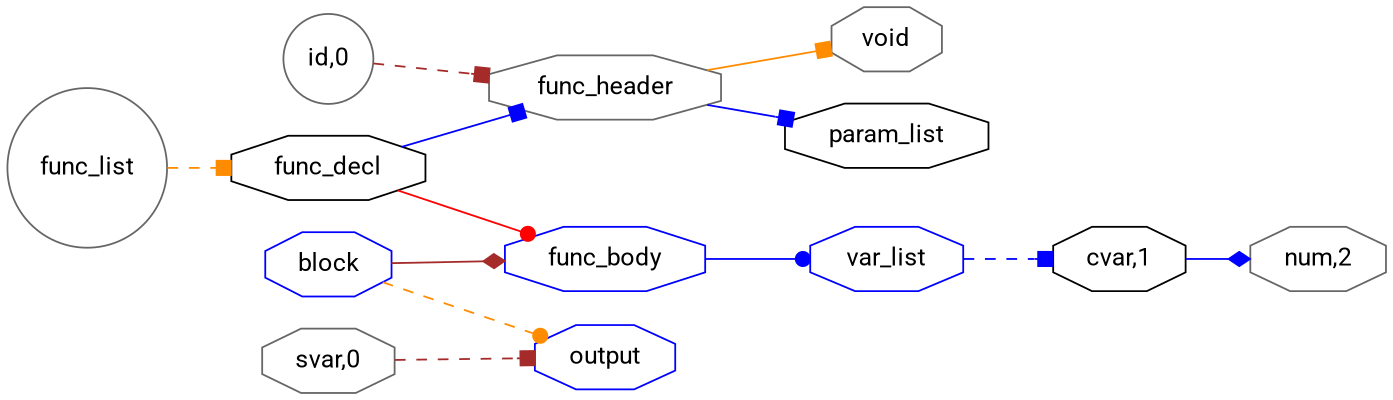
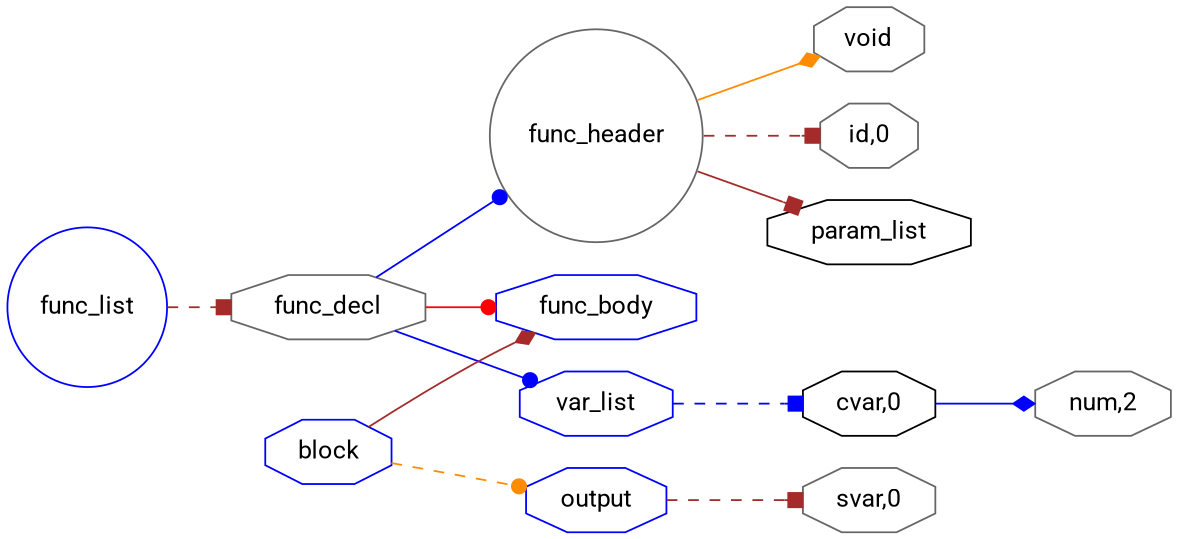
  digraph {
    fontname=Roboto
    ordering=out
    rankdir=LR
    node [color=gray40 fontname=Roboto shape=octagon]
    edge [arrowhead=box color=brown fontname=Roboto style=solid]
-   n1 [label=func_list shape=circle]
-   n2 [color=black label=func_decl]
-   n3 [label=func_header]
+   n1 [color=blue label=func_list shape=circle]
+   n2 [label=func_decl]
+   n3 [label=func_header shape=circle]
    n4 [color=blue label=func_body]
    n5 [label=void]
-   n6 [label="id,0" shape=circle]
+   n6 [label="id,0"]
    n7 [color=black label=param_list]
    n8 [color=blue label=var_list]
-   n9 [color=black label="cvar,1"]
+   n9 [color=black label="cvar,0"]
    n10 [color=blue label=block]
    n11 [color=blue label=output]
    n12 [label="num,2"]
    n13 [label="svar,0"]
-   n1 -> n2 [color=darkorange style=dashed]
-   n2 -> n3 [color=blue]
+   n1 -> n2 [style=dashed]
+   n2 -> n3 [arrowhead=dot color=blue]
    n2 -> n4 [arrowhead=dot color=red]
-   n3 -> n5 [color=darkorange]
-   n6 -> n3 [style=dashed]
-   n3 -> n7 [color=blue]
-   n4 -> n8 [arrowhead=dot color=blue]
+   n3 -> n5 [arrowhead=diamond color=darkorange]
+   n3 -> n6 [style=dashed]
+   n3 -> n7
+   n2 -> n8 [arrowhead=dot color=blue]
    n8 -> n9 [color=blue style=dashed]
    n9 -> n12 [arrowhead=diamond color=blue]
    n10 -> n4 [arrowhead=diamond]
    n10 -> n11 [arrowhead=dot color=darkorange style=dashed]
-   n13 -> n11 [style=dashed]
+   n11 -> n13 [style=dashed]
  }
